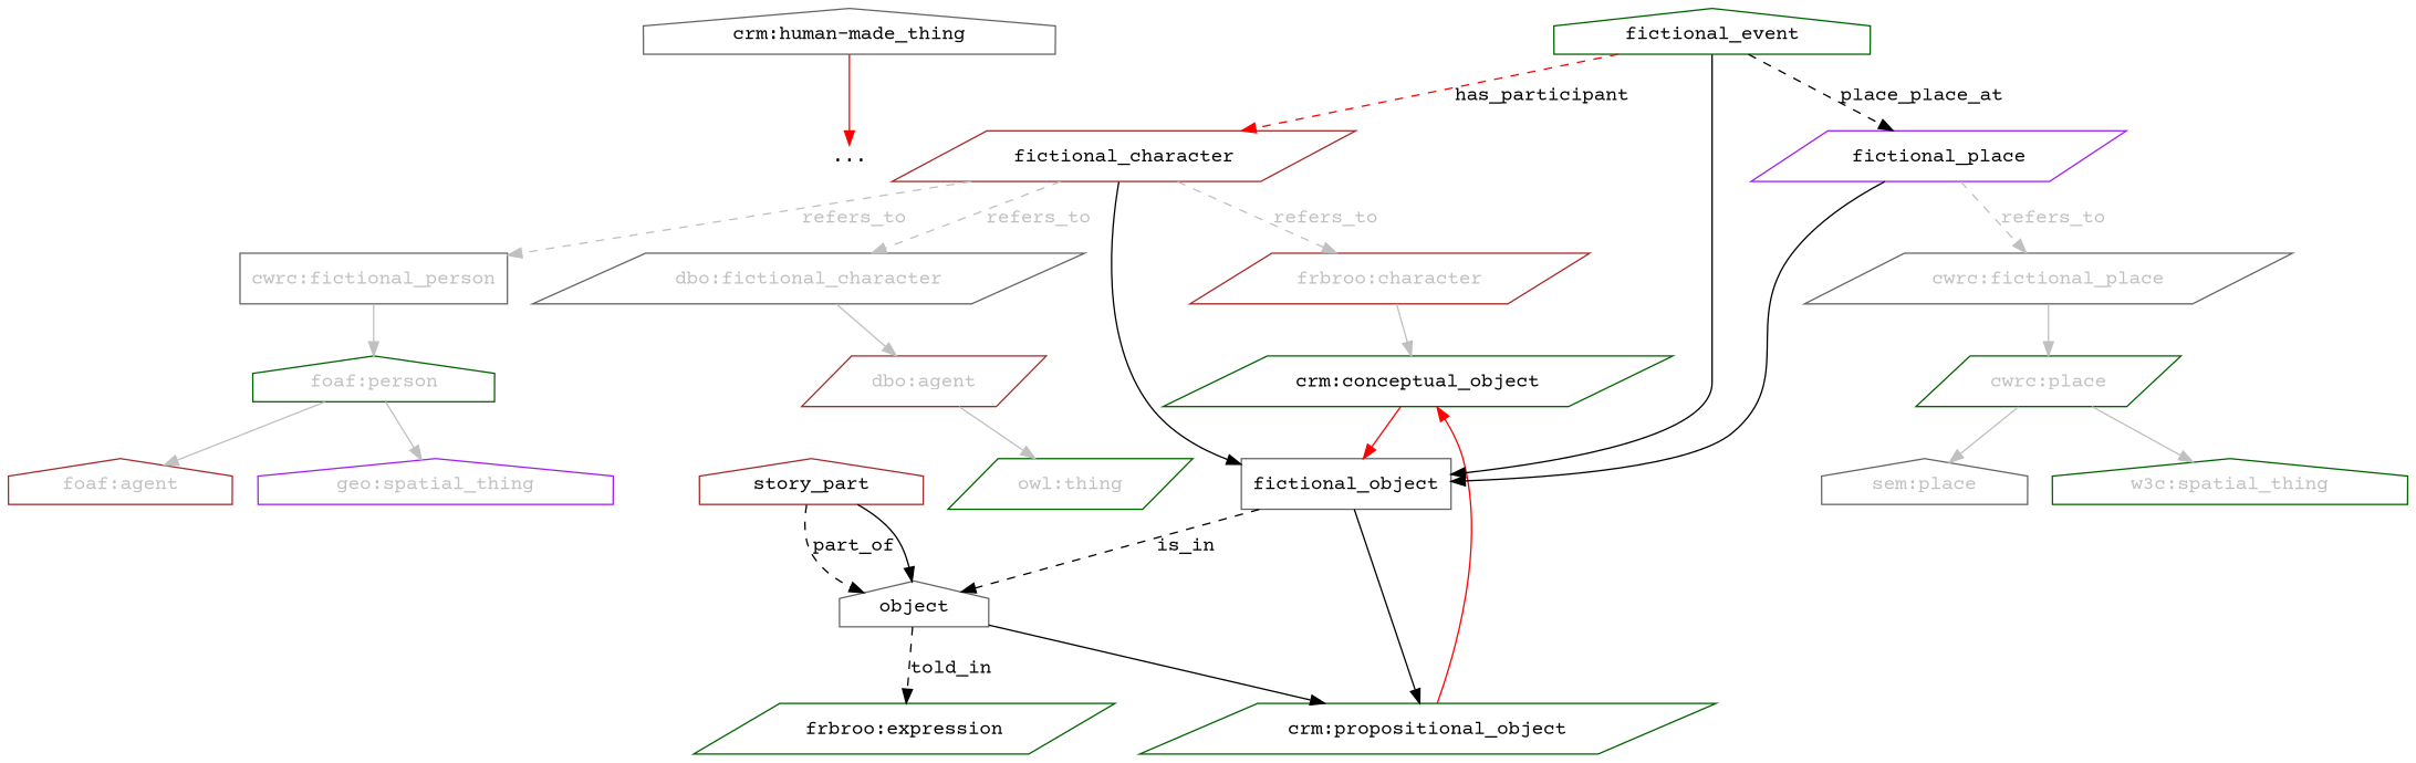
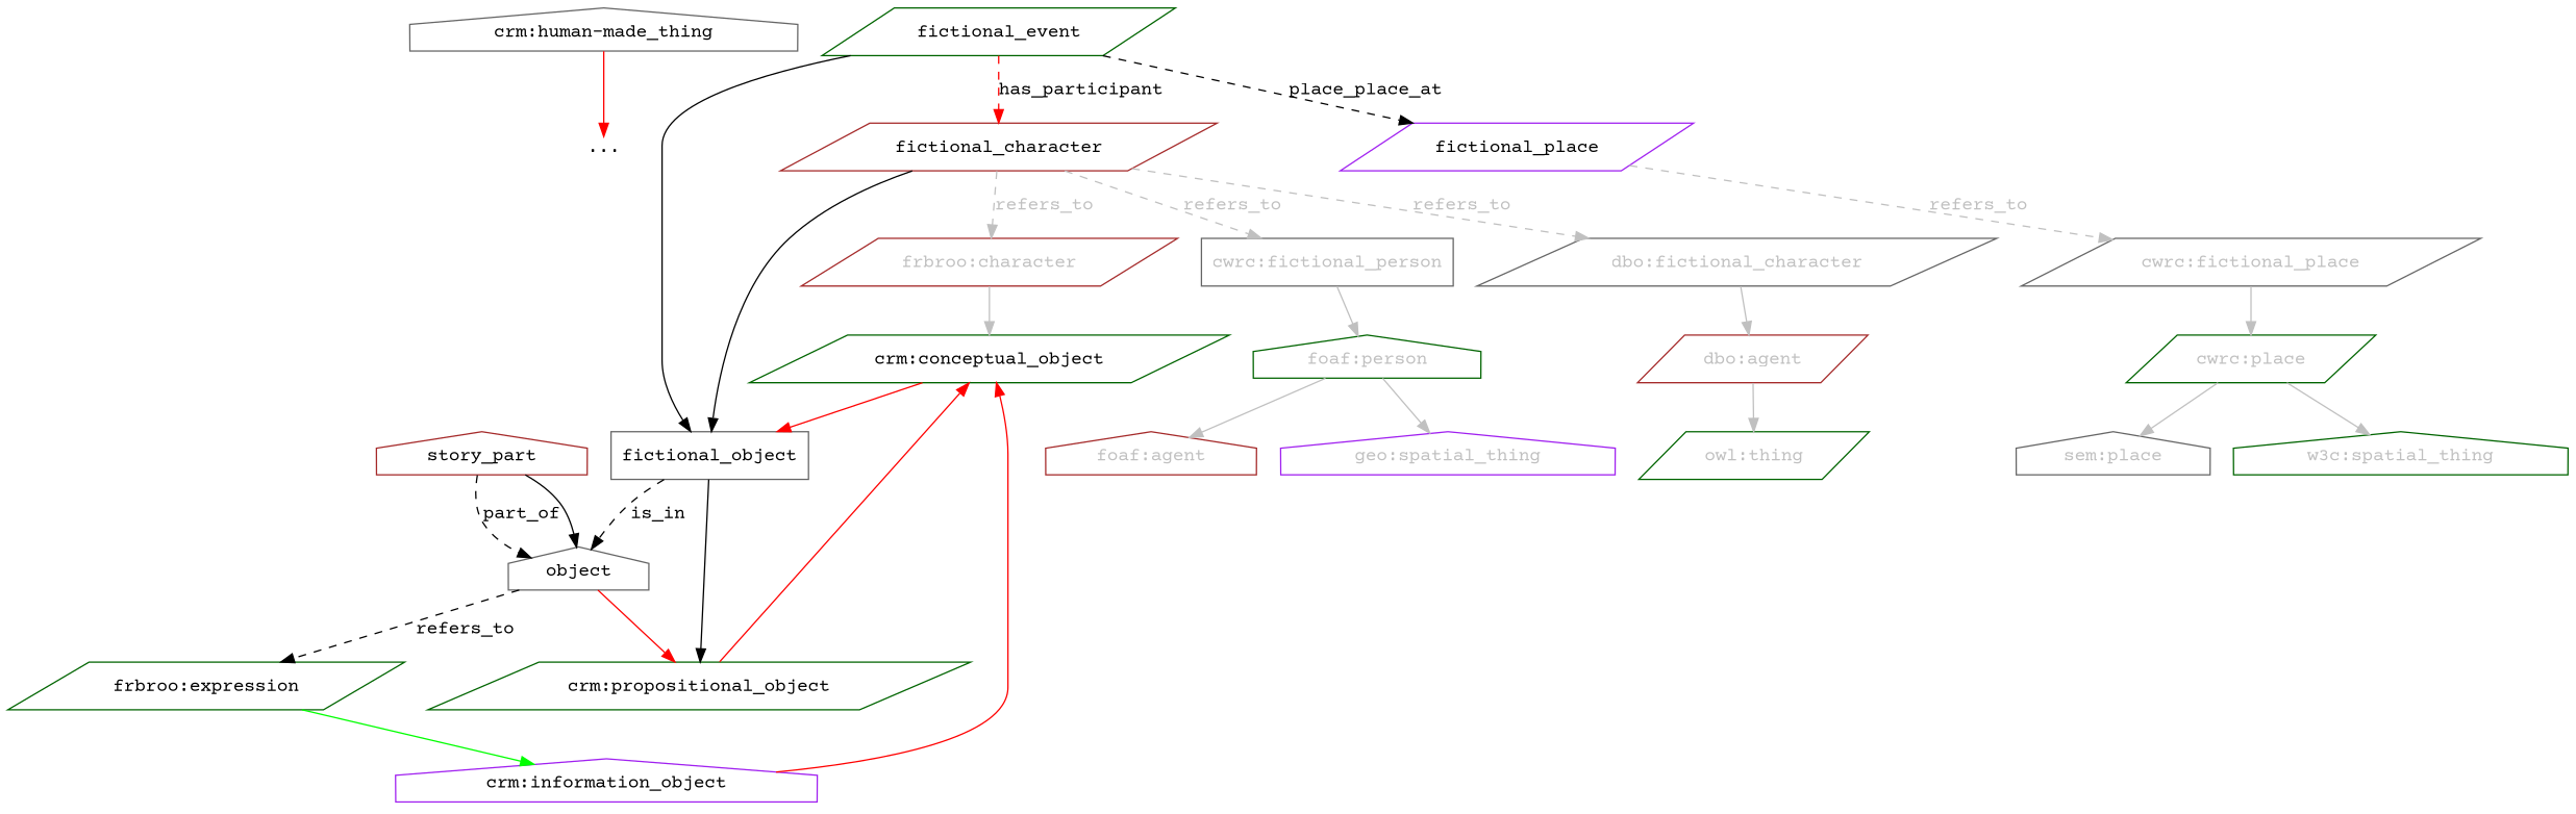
  digraph {
    fontname="Courier Prime"
    node [color=darkgreen fontname="Courier Prime" shape=parallelogram]
    edge [color=grey fontname="Courier Prime"]
    n1 [color=brown label="..." shape=plain]
    n2 [color=gray40 label="crm:human-made_thing" shape=house]
    n3 [label="crm:conceptual_object"]
    fictional_object [color=gray40 shape=box]
    n5 [label="crm:propositional_object"]
+   n6 [color=purple label="crm:information_object" shape=house]
    n7 [label="frbroo:expression"]
    n8 [color=brown fontcolor=grey label="frbroo:character"]
    n9 [color=gray40 label=object shape=house]
    story_part [color=brown shape=house]
-   fictional_event [shape=house]
+   fictional_event
    fictional_character [color=brown]
    fictional_place [color=purple]
    n14 [color=gray40 fontcolor=grey label="cwrc:fictional_person" shape=box]
    n15 [color=gray40 fontcolor=grey label="dbo:fictional_character"]
    n16 [color=gray40 fontcolor=grey label="cwrc:fictional_place"]
    n17 [fontcolor=grey label="foaf:person" shape=house]
    n18 [color=brown fontcolor=grey label="dbo:agent"]
    n19 [fontcolor=grey label="cwrc:place"]
    n20 [color=brown fontcolor=grey label="foaf:agent" shape=house]
    n21 [color=purple fontcolor=grey label="geo:spatial_thing" shape=house]
    n22 [color=gray40 fontcolor=grey label="sem:place" shape=house]
    n23 [fontcolor=grey label="w3c:spatial_thing" shape=house]
    n24 [fontcolor=grey label="owl:thing"]
    n2 -> n1 [color=red]
    n3 -> fictional_object [color=red]
    fictional_object -> n5 [color=""]
    fictional_object -> n9 [label=is_in style=dashed color=""]
    n5 -> n3 [color=red]
+   n6 -> n3 [color=red]
+   n7 -> n6 [color=green]
    n8 -> n3
-   n9 -> n5 [color=""]
-   n9 -> n7 [label=told_in style=dashed color=""]
+   n9 -> n5 [color=red]
+   n9 -> n7 [label=refers_to style=dashed color=""]
    story_part -> n9 [label=part_of style=dashed color=""]
    story_part -> n9 [color=""]
    fictional_event -> fictional_object [color=""]
    fictional_event -> fictional_character [color=red label=has_participant style=dashed]
    fictional_event -> fictional_place [label=place_place_at style=dashed color=""]
    fictional_character -> fictional_object [color=""]
    fictional_character -> n8 [fontcolor=grey label=refers_to style=dashed]
    fictional_character -> n14 [fontcolor=grey label=refers_to style=dashed]
    fictional_character -> n15 [fontcolor=grey label=refers_to style=dashed]
-   fictional_place -> fictional_object [color=""]
    fictional_place -> n16 [fontcolor=grey label=refers_to style=dashed]
    n14 -> n17
    n15 -> n18
    n16 -> n19
    n17 -> n20
    n17 -> n21
    n18 -> n24
    n19 -> n22
    n19 -> n23
  }
